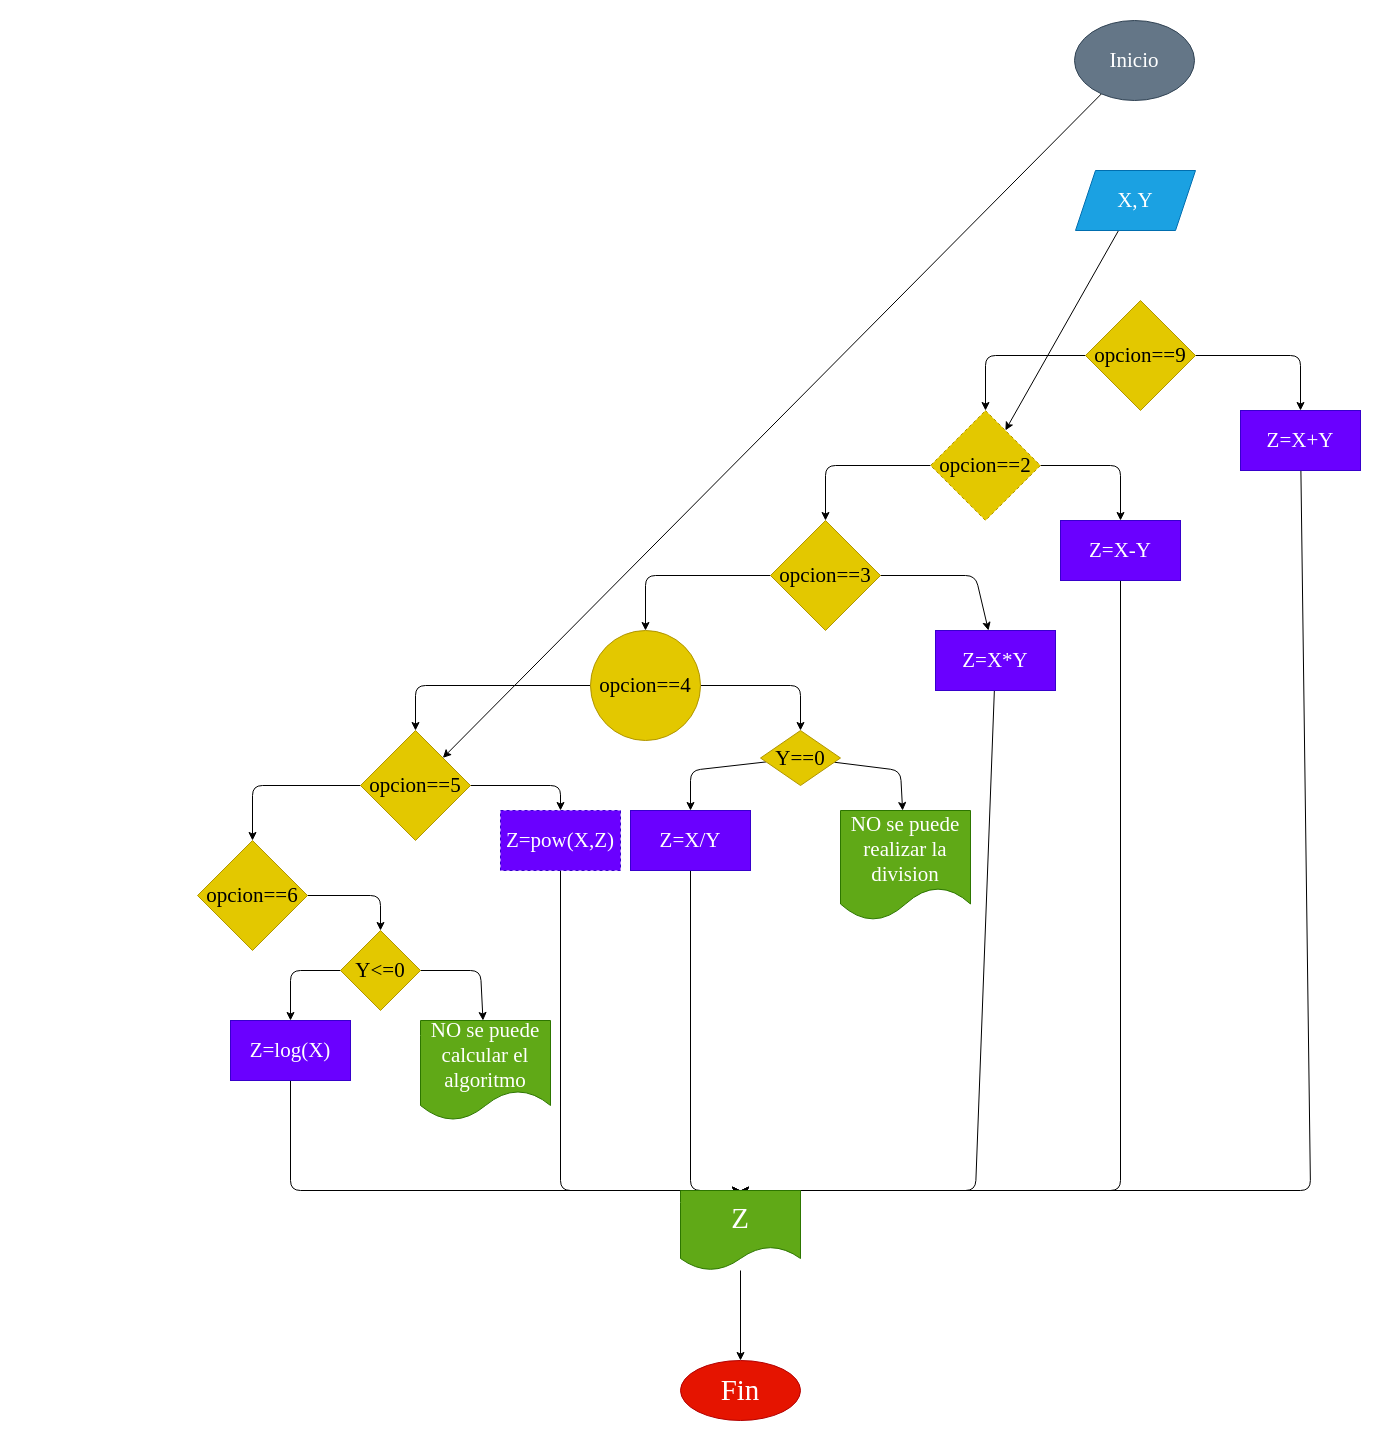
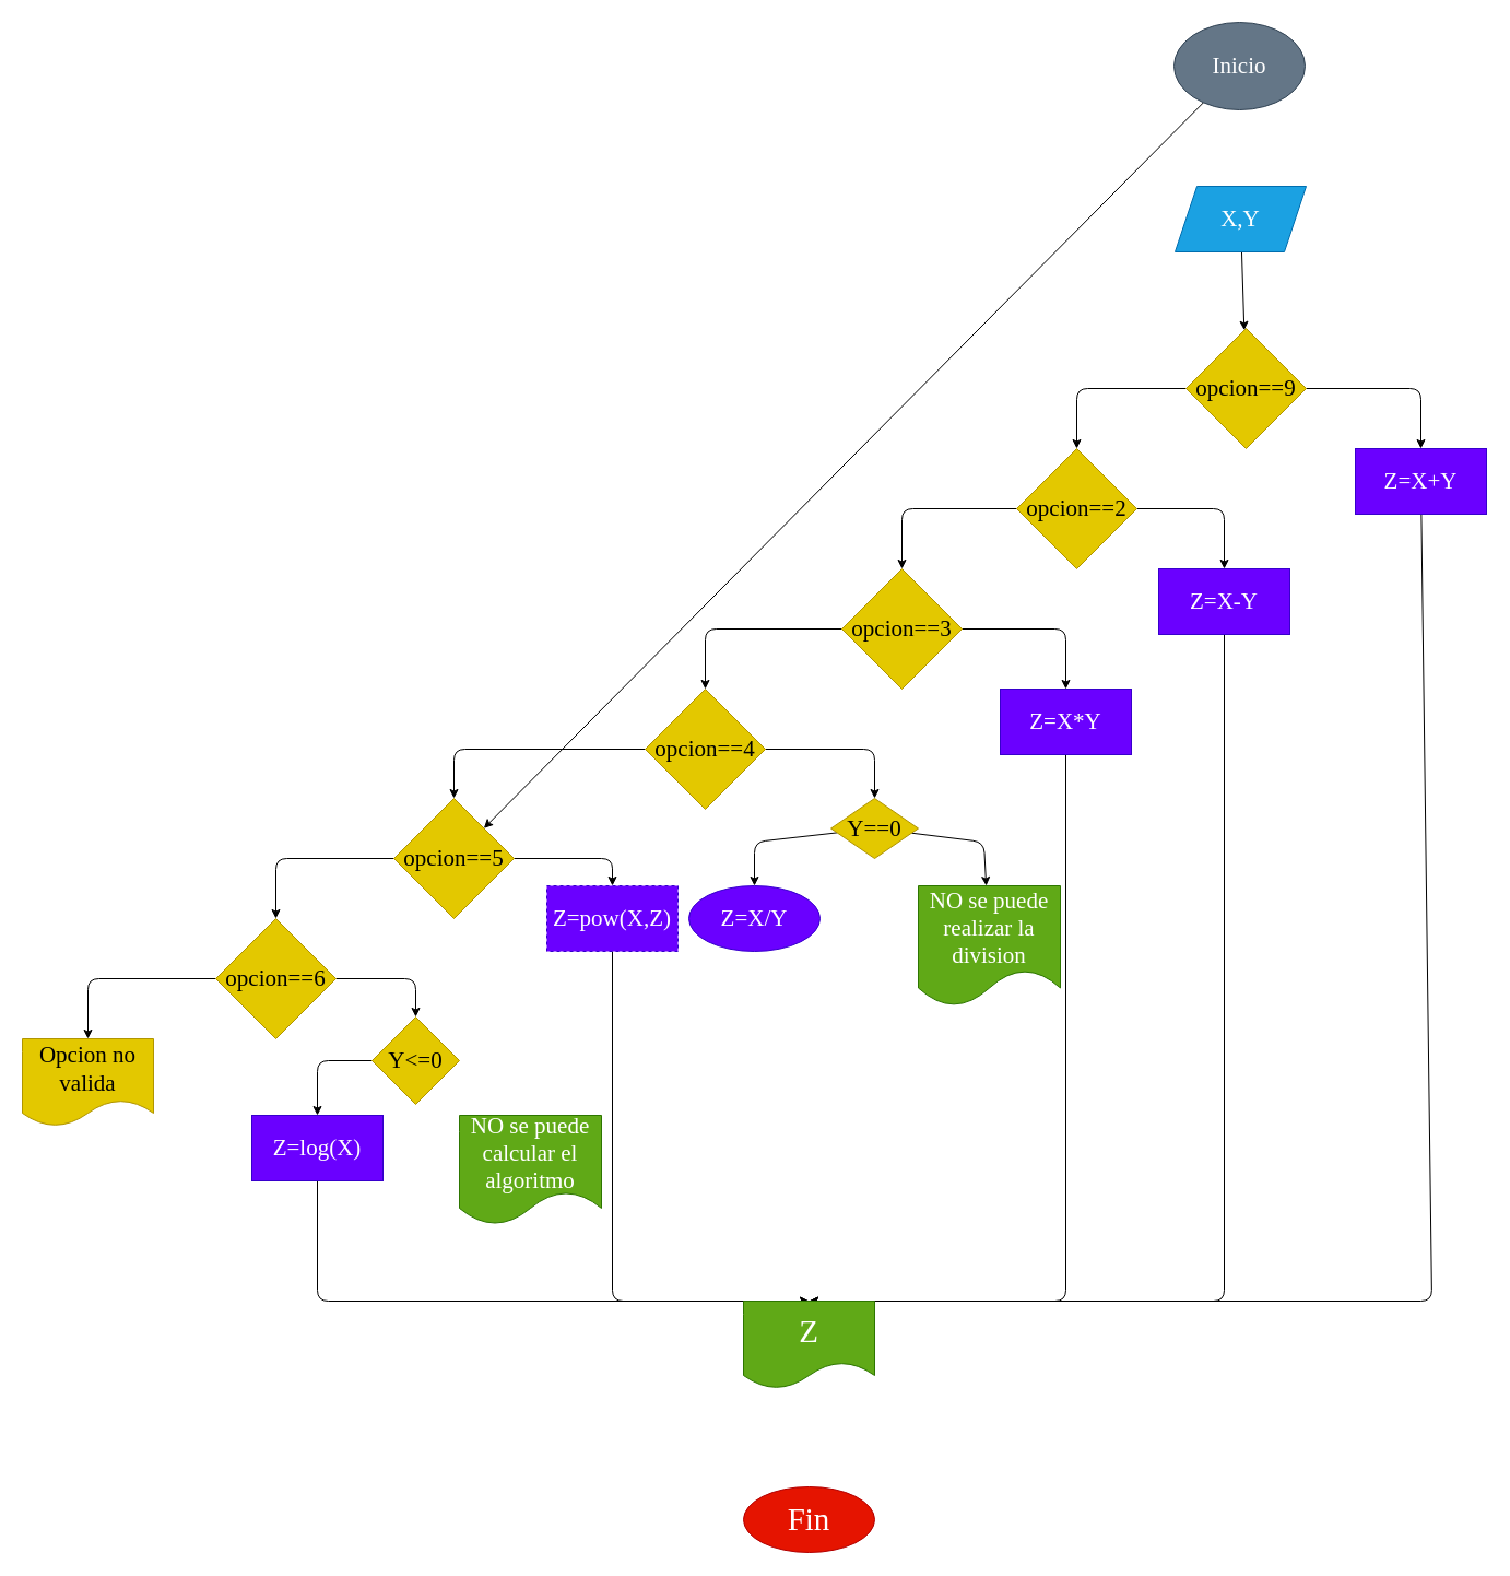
  <mxCell id="0" />
  <mxCell id="1" parent="0" />
  <mxCell id="2" style="edgeStyle=none;html=1;fontFamily=Comic Sans MS;fontSize=21;" edge="1" parent="1" source="3" target="32"><mxGeometry relative="1" as="geometry" /></mxCell>
  <mxCell id="3" value="Inicio" style="ellipse;whiteSpace=wrap;html=1;fillColor=#647687;fontColor=#ffffff;strokeColor=#314354;fontFamily=Comic Sans MS;fontSize=21;" vertex="1" parent="1"><mxGeometry x="1074" y="20" width="120" height="80" as="geometry" /></mxCell>
- <mxCell id="4" value="" style="edgeStyle=none;html=1;fontFamily=Comic Sans MS;fontSize=21;" edge="1" parent="1" source="5" target="13"><mxGeometry relative="1" as="geometry" /></mxCell>
+ <mxCell id="4" value="" style="edgeStyle=none;html=1;fontFamily=Comic Sans MS;fontSize=21;" edge="1" parent="1" source="5" target="8"><mxGeometry relative="1" as="geometry" /></mxCell>
  <mxCell id="5" value="X,Y" style="shape=parallelogram;perimeter=parallelogramPerimeter;whiteSpace=wrap;html=1;fixedSize=1;fontSize=21;fontFamily=Comic Sans MS;fillColor=#1ba1e2;strokeColor=#006EAF;fontColor=#ffffff;" vertex="1" parent="1"><mxGeometry x="1075" y="170" width="120" height="60" as="geometry" /></mxCell>
  <mxCell id="6" value="" style="edgeStyle=none;html=1;fontFamily=Comic Sans MS;fontSize=21;" edge="1" parent="1" source="8" target="10"><mxGeometry relative="1" as="geometry"><Array as="points"><mxPoint x="1300" y="355" /></Array></mxGeometry></mxCell>
  <mxCell id="7" value="" style="edgeStyle=none;html=1;fontFamily=Comic Sans MS;fontSize=21;" edge="1" parent="1" source="8" target="13"><mxGeometry relative="1" as="geometry"><Array as="points"><mxPoint x="985" y="355" /></Array></mxGeometry></mxCell>
  <mxCell id="8" value="opcion==9" style="rhombus;whiteSpace=wrap;html=1;fontSize=21;fontFamily=Comic Sans MS;fillColor=#e3c800;strokeColor=#B09500;fontColor=#000000;" vertex="1" parent="1"><mxGeometry x="1085" y="300" width="110" height="110" as="geometry" /></mxCell>
  <mxCell id="9" style="edgeStyle=none;html=1;fontFamily=Comic Sans MS;fontSize=29;entryX=0.5;entryY=0;entryDx=0;entryDy=0;" edge="1" parent="1" source="10" target="46"><mxGeometry relative="1" as="geometry"><mxPoint x="730" y="1270" as="targetPoint" /><Array as="points"><mxPoint x="1310" y="1190" /></Array></mxGeometry></mxCell>
  <mxCell id="10" value="Z=X+Y" style="whiteSpace=wrap;html=1;fontSize=21;fontFamily=Comic Sans MS;fillColor=#6a00ff;strokeColor=#3700CC;fontColor=#ffffff;" vertex="1" parent="1"><mxGeometry x="1240" y="410" width="120" height="60" as="geometry" /></mxCell>
  <mxCell id="11" value="" style="edgeStyle=none;html=1;fontFamily=Comic Sans MS;fontSize=21;" edge="1" parent="1" source="13" target="15"><mxGeometry relative="1" as="geometry"><Array as="points"><mxPoint x="1120" y="465" /></Array></mxGeometry></mxCell>
  <mxCell id="12" value="" style="edgeStyle=none;html=1;fontFamily=Comic Sans MS;fontSize=21;" edge="1" parent="1" source="13" target="18"><mxGeometry relative="1" as="geometry"><Array as="points"><mxPoint x="825" y="465" /></Array></mxGeometry></mxCell>
- <mxCell id="13" value="opcion==2" style="rhombus;whiteSpace=wrap;html=1;fontSize=21;fontFamily=Comic Sans MS;fillColor=#e3c800;strokeColor=#B09500;fontColor=#000000;dashed=1;" vertex="1" parent="1"><mxGeometry x="930" y="410" width="110" height="110" as="geometry" /></mxCell>
+ <mxCell id="13" value="opcion==2" style="rhombus;whiteSpace=wrap;html=1;fontSize=21;fontFamily=Comic Sans MS;fillColor=#e3c800;strokeColor=#B09500;fontColor=#000000;" vertex="1" parent="1"><mxGeometry x="930" y="410" width="110" height="110" as="geometry" /></mxCell>
  <mxCell id="14" style="edgeStyle=none;html=1;fontFamily=Comic Sans MS;fontSize=29;entryX=0.5;entryY=0;entryDx=0;entryDy=0;" edge="1" parent="1" source="15" target="46"><mxGeometry relative="1" as="geometry"><mxPoint x="730" y="1270" as="targetPoint" /><Array as="points"><mxPoint x="1120" y="1190" /></Array></mxGeometry></mxCell>
  <mxCell id="15" value="Z=X-Y" style="whiteSpace=wrap;html=1;fontSize=21;fontFamily=Comic Sans MS;fillColor=#6a00ff;strokeColor=#3700CC;fontColor=#ffffff;" vertex="1" parent="1"><mxGeometry x="1060" y="520" width="120" height="60" as="geometry" /></mxCell>
  <mxCell id="16" value="" style="edgeStyle=none;html=1;fontFamily=Comic Sans MS;fontSize=21;" edge="1" parent="1" source="18" target="20"><mxGeometry relative="1" as="geometry"><Array as="points"><mxPoint x="975" y="575" /></Array></mxGeometry></mxCell>
  <mxCell id="17" value="" style="edgeStyle=none;html=1;fontFamily=Comic Sans MS;fontSize=21;" edge="1" parent="1" source="18" target="23"><mxGeometry relative="1" as="geometry"><Array as="points"><mxPoint x="645" y="575" /></Array></mxGeometry></mxCell>
  <mxCell id="18" value="opcion==3" style="rhombus;whiteSpace=wrap;html=1;fontSize=21;fontFamily=Comic Sans MS;fillColor=#e3c800;strokeColor=#B09500;fontColor=#000000;" vertex="1" parent="1"><mxGeometry x="770" y="520" width="110" height="110" as="geometry" /></mxCell>
  <mxCell id="19" style="edgeStyle=none;html=1;entryX=0.5;entryY=0;entryDx=0;entryDy=0;fontFamily=Comic Sans MS;fontSize=29;" edge="1" parent="1" source="20" target="46"><mxGeometry relative="1" as="geometry"><Array as="points"><mxPoint x="975" y="1190" /></Array></mxGeometry></mxCell>
- <mxCell id="20" value="Z=X*Y" style="whiteSpace=wrap;html=1;fontSize=21;fontFamily=Comic Sans MS;fillColor=#6a00ff;strokeColor=#3700CC;fontColor=#ffffff;" vertex="1" parent="1"><mxGeometry x="935" y="630" width="120" height="60" as="geometry" /></mxCell>
+ <mxCell id="20" value="Z=X*Y" style="whiteSpace=wrap;html=1;fontSize=21;fontFamily=Comic Sans MS;fillColor=#6a00ff;strokeColor=#3700CC;fontColor=#ffffff;" vertex="1" parent="1"><mxGeometry x="915" y="630" width="120" height="60" as="geometry" /></mxCell>
  <mxCell id="21" value="" style="edgeStyle=none;html=1;fontFamily=Comic Sans MS;fontSize=21;" edge="1" parent="1" source="23" target="26"><mxGeometry relative="1" as="geometry"><Array as="points"><mxPoint x="800" y="685" /></Array></mxGeometry></mxCell>
  <mxCell id="22" value="" style="edgeStyle=none;html=1;fontFamily=Comic Sans MS;fontSize=21;" edge="1" parent="1" source="23" target="32"><mxGeometry relative="1" as="geometry"><Array as="points"><mxPoint x="415" y="685" /></Array></mxGeometry></mxCell>
- <mxCell id="23" value="opcion==4" style="ellipse;whiteSpace=wrap;html=1;fontSize=21;fontFamily=Comic Sans MS;fillColor=#e3c800;strokeColor=#B09500;fontColor=#000000;" vertex="1" parent="1"><mxGeometry x="590" y="630" width="110" height="110" as="geometry" /></mxCell>
+ <mxCell id="23" value="opcion==4" style="rhombus;whiteSpace=wrap;html=1;fontSize=21;fontFamily=Comic Sans MS;fillColor=#e3c800;strokeColor=#B09500;fontColor=#000000;" vertex="1" parent="1"><mxGeometry x="590" y="630" width="110" height="110" as="geometry" /></mxCell>
  <mxCell id="24" value="" style="edgeStyle=none;html=1;fontFamily=Comic Sans MS;fontSize=21;" edge="1" parent="1" source="26" target="28"><mxGeometry relative="1" as="geometry"><Array as="points"><mxPoint x="690" y="770" /></Array></mxGeometry></mxCell>
  <mxCell id="25" value="" style="edgeStyle=none;html=1;fontFamily=Comic Sans MS;fontSize=21;" edge="1" parent="1" source="26" target="29"><mxGeometry relative="1" as="geometry"><Array as="points"><mxPoint x="900" y="770" /></Array></mxGeometry></mxCell>
  <mxCell id="26" value="Y==0" style="rhombus;whiteSpace=wrap;html=1;fontSize=21;fontFamily=Comic Sans MS;fillColor=#e3c800;strokeColor=#B09500;fontColor=#000000;" vertex="1" parent="1"><mxGeometry x="760" y="730" width="80" height="55" as="geometry" /></mxCell>
- <mxCell id="27" style="edgeStyle=none;html=1;entryX=0.5;entryY=0;entryDx=0;entryDy=0;fontFamily=Comic Sans MS;fontSize=29;" edge="1" parent="1" source="28" target="46"><mxGeometry relative="1" as="geometry"><Array as="points"><mxPoint x="690" y="1190" /></Array></mxGeometry></mxCell>
- <mxCell id="28" value="Z=X/Y" style="whiteSpace=wrap;html=1;fontSize=21;fontFamily=Comic Sans MS;fillColor=#6a00ff;strokeColor=#3700CC;fontColor=#ffffff;" vertex="1" parent="1"><mxGeometry x="630" y="810" width="120" height="60" as="geometry" /></mxCell>
+ <mxCell id="28" value="Z=X/Y" style="ellipse;whiteSpace=wrap;html=1;fontSize=21;fontFamily=Comic Sans MS;fillColor=#6a00ff;strokeColor=#3700CC;fontColor=#ffffff;" vertex="1" parent="1"><mxGeometry x="630" y="810" width="120" height="60" as="geometry" /></mxCell>
  <mxCell id="29" value="NO se puede realizar la division" style="shape=document;whiteSpace=wrap;html=1;boundedLbl=1;fontSize=21;fontFamily=Comic Sans MS;fillColor=#60a917;strokeColor=#2D7600;fontColor=#ffffff;" vertex="1" parent="1"><mxGeometry x="840" y="810" width="130" height="110" as="geometry" /></mxCell>
  <mxCell id="30" value="" style="edgeStyle=none;html=1;fontFamily=Comic Sans MS;fontSize=21;" edge="1" parent="1" source="32" target="34"><mxGeometry relative="1" as="geometry"><Array as="points"><mxPoint x="560" y="785" /></Array></mxGeometry></mxCell>
  <mxCell id="31" value="" style="edgeStyle=none;html=1;fontFamily=Comic Sans MS;fontSize=21;" edge="1" parent="1" source="32" target="37"><mxGeometry relative="1" as="geometry"><Array as="points"><mxPoint x="252" y="785" /></Array></mxGeometry></mxCell>
  <mxCell id="32" value="opcion==5" style="rhombus;whiteSpace=wrap;html=1;fontSize=21;fontFamily=Comic Sans MS;fillColor=#e3c800;strokeColor=#B09500;fontColor=#000000;" vertex="1" parent="1"><mxGeometry x="360" y="730" width="110" height="110" as="geometry" /></mxCell>
  <mxCell id="33" style="edgeStyle=none;html=1;entryX=0.5;entryY=0;entryDx=0;entryDy=0;fontFamily=Comic Sans MS;fontSize=29;" edge="1" parent="1" source="34" target="46"><mxGeometry relative="1" as="geometry"><Array as="points"><mxPoint x="560" y="1190" /></Array></mxGeometry></mxCell>
  <mxCell id="34" value="Z=pow(X,Z)" style="whiteSpace=wrap;html=1;fontSize=21;fontFamily=Comic Sans MS;fillColor=#6a00ff;strokeColor=#3700CC;fontColor=#ffffff;dashed=1;" vertex="1" parent="1"><mxGeometry x="500" y="810" width="120" height="60" as="geometry" /></mxCell>
  <mxCell id="35" value="" style="edgeStyle=none;html=1;fontFamily=Comic Sans MS;fontSize=21;" edge="1" parent="1" source="37" target="40"><mxGeometry relative="1" as="geometry"><Array as="points"><mxPoint x="380" y="895" /></Array></mxGeometry></mxCell>
+ <mxCell id="36" value="" style="edgeStyle=none;html=1;fontFamily=Comic Sans MS;fontSize=21;" edge="1" parent="1" source="37" target="44"><mxGeometry relative="1" as="geometry"><Array as="points"><mxPoint x="80" y="895" /></Array></mxGeometry></mxCell>
  <mxCell id="37" value="opcion==6" style="rhombus;whiteSpace=wrap;html=1;fontSize=21;fontFamily=Comic Sans MS;fillColor=#e3c800;strokeColor=#B09500;fontColor=#000000;" vertex="1" parent="1"><mxGeometry x="197" y="840" width="110" height="110" as="geometry" /></mxCell>
- <mxCell id="38" value="" style="edgeStyle=none;html=1;fontFamily=Comic Sans MS;fontSize=21;" edge="1" parent="1" source="40" target="41"><mxGeometry relative="1" as="geometry"><Array as="points"><mxPoint x="480" y="970" /></Array></mxGeometry></mxCell>
  <mxCell id="39" value="" style="edgeStyle=none;html=1;fontFamily=Comic Sans MS;fontSize=21;" edge="1" parent="1" source="40" target="43"><mxGeometry relative="1" as="geometry"><Array as="points"><mxPoint x="290" y="970" /></Array></mxGeometry></mxCell>
  <mxCell id="40" value="Y&amp;lt;=0" style="rhombus;whiteSpace=wrap;html=1;fontSize=21;fontFamily=Comic Sans MS;fillColor=#e3c800;strokeColor=#B09500;fontColor=#000000;" vertex="1" parent="1"><mxGeometry x="340" y="930" width="80" height="80" as="geometry" /></mxCell>
  <mxCell id="41" value="NO se puede calcular el algoritmo" style="shape=document;whiteSpace=wrap;html=1;boundedLbl=1;fontSize=21;fontFamily=Comic Sans MS;fillColor=#60a917;strokeColor=#2D7600;fontColor=#ffffff;" vertex="1" parent="1"><mxGeometry x="420" y="1020" width="130" height="100" as="geometry" /></mxCell>
  <mxCell id="42" style="edgeStyle=none;html=1;entryX=0.5;entryY=0;entryDx=0;entryDy=0;fontFamily=Comic Sans MS;fontSize=29;" edge="1" parent="1" source="43" target="46"><mxGeometry relative="1" as="geometry"><Array as="points"><mxPoint x="290" y="1190" /></Array></mxGeometry></mxCell>
  <mxCell id="43" value="Z=log(X)" style="whiteSpace=wrap;html=1;fontSize=21;fontFamily=Comic Sans MS;fillColor=#6a00ff;strokeColor=#3700CC;fontColor=#ffffff;" vertex="1" parent="1"><mxGeometry x="230" y="1020" width="120" height="60" as="geometry" /></mxCell>
- <mxCell id="45" value="" style="edgeStyle=none;html=1;fontFamily=Comic Sans MS;fontSize=29;" edge="1" parent="1" source="46" target="47"><mxGeometry relative="1" as="geometry" /></mxCell>
+ <mxCell id="44" value="Opcion no valida" style="shape=document;whiteSpace=wrap;html=1;boundedLbl=1;fontSize=21;fontFamily=Comic Sans MS;fillColor=#e3c800;strokeColor=#B09500;fontColor=#000000;" vertex="1" parent="1"><mxGeometry x="20" y="950" width="120" height="80" as="geometry" /></mxCell>
  <mxCell id="46" value="Z" style="shape=document;whiteSpace=wrap;html=1;boundedLbl=1;fontFamily=Comic Sans MS;fontSize=29;fillColor=#60a917;fontColor=#ffffff;strokeColor=#2D7600;" vertex="1" parent="1"><mxGeometry x="680" y="1190" width="120" height="80" as="geometry" /></mxCell>
  <mxCell id="47" value="Fin" style="ellipse;whiteSpace=wrap;html=1;fontSize=29;fontFamily=Comic Sans MS;fillColor=#e51400;strokeColor=#B20000;fontColor=#ffffff;" vertex="1" parent="1"><mxGeometry x="680" y="1360" width="120" height="60" as="geometry" /></mxCell>
